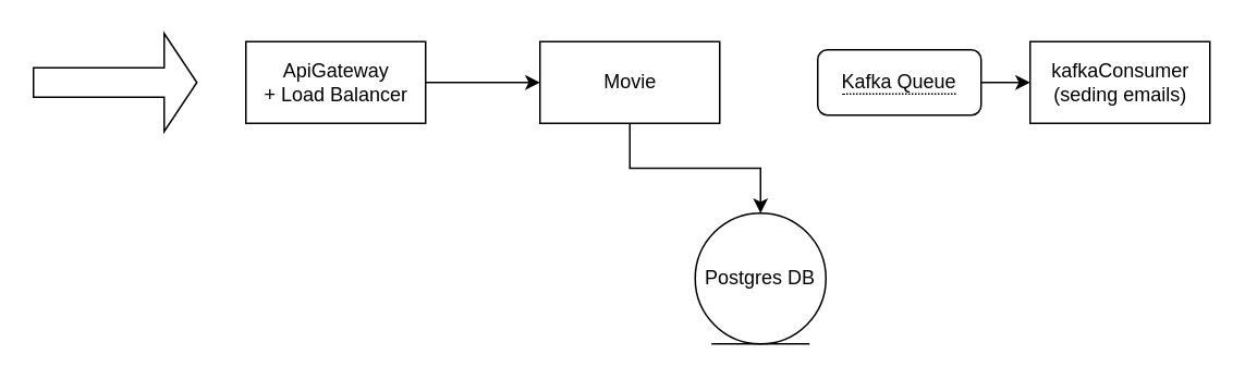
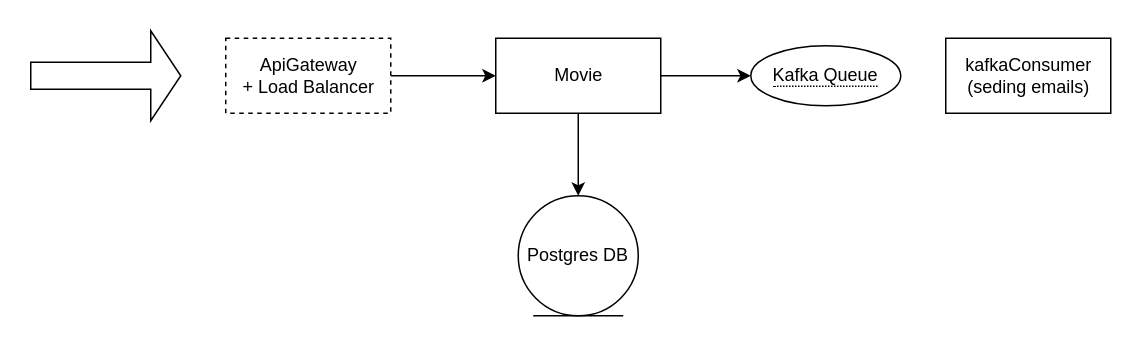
  <mxCell id="0" />
  <mxCell id="1" parent="0" />
  <mxCell id="2" value="" style="shape=singleArrow;whiteSpace=wrap;html=1;" vertex="1" parent="1"><mxGeometry x="20" y="20" width="100" height="60" as="geometry" /></mxCell>
  <mxCell id="3" value="" style="edgeStyle=orthogonalEdgeStyle;rounded=0;orthogonalLoop=1;jettySize=auto;html=1;" edge="1" parent="1" source="4" target="7"><mxGeometry relative="1" as="geometry" /></mxCell>
- <mxCell id="4" value="ApiGateway&lt;br&gt;+ Load Balancer" style="html=1;" vertex="1" parent="1"><mxGeometry x="150" y="25" width="110" height="50" as="geometry" /></mxCell>
+ <mxCell id="4" value="ApiGateway&lt;br&gt;+ Load Balancer" style="html=1;dashed=1;" vertex="1" parent="1"><mxGeometry x="150" y="25" width="110" height="50" as="geometry" /></mxCell>
  <mxCell id="5" value="" style="edgeStyle=orthogonalEdgeStyle;rounded=0;orthogonalLoop=1;jettySize=auto;html=1;" edge="1" parent="1" source="7" target="8"><mxGeometry relative="1" as="geometry" /></mxCell>
+ <mxCell id="6" value="" style="edgeStyle=orthogonalEdgeStyle;rounded=0;orthogonalLoop=1;jettySize=auto;html=1;" edge="1" parent="1" source="7" target="11"><mxGeometry relative="1" as="geometry" /></mxCell>
  <mxCell id="7" value="Movie" style="html=1;" vertex="1" parent="1"><mxGeometry x="330" y="25" width="110" height="50" as="geometry" /></mxCell>
- <mxCell id="8" value="Postgres DB" style="ellipse;shape=umlEntity;whiteSpace=wrap;html=1;" vertex="1" parent="1"><mxGeometry x="425" y="130" width="80" height="80" as="geometry" /></mxCell>
+ <mxCell id="8" value="Postgres DB" style="ellipse;shape=umlEntity;whiteSpace=wrap;html=1;" vertex="1" parent="1"><mxGeometry x="345" y="130" width="80" height="80" as="geometry" /></mxCell>
  <mxCell id="9" value="kafkaConsumer&lt;br&gt;(seding emails)" style="html=1;" vertex="1" parent="1"><mxGeometry x="630" y="25" width="110" height="50" as="geometry" /></mxCell>
- <mxCell id="10" value="" style="edgeStyle=orthogonalEdgeStyle;rounded=0;orthogonalLoop=1;jettySize=auto;html=1;" edge="1" parent="1" source="11" target="9"><mxGeometry relative="1" as="geometry" /></mxCell>
- <mxCell id="11" value="&lt;span style=&quot;border-bottom: 1px dotted&quot;&gt;Kafka Queue&lt;br&gt;&lt;/span&gt;" style="whiteSpace=wrap;html=1;align=center;rounded=1;" vertex="1" parent="1"><mxGeometry x="500" y="30" width="100" height="40" as="geometry" /></mxCell>
+ <mxCell id="11" value="&lt;span style=&quot;border-bottom: 1px dotted&quot;&gt;Kafka Queue&lt;br&gt;&lt;/span&gt;" style="ellipse;whiteSpace=wrap;html=1;align=center;" vertex="1" parent="1"><mxGeometry x="500" y="30" width="100" height="40" as="geometry" /></mxCell>
